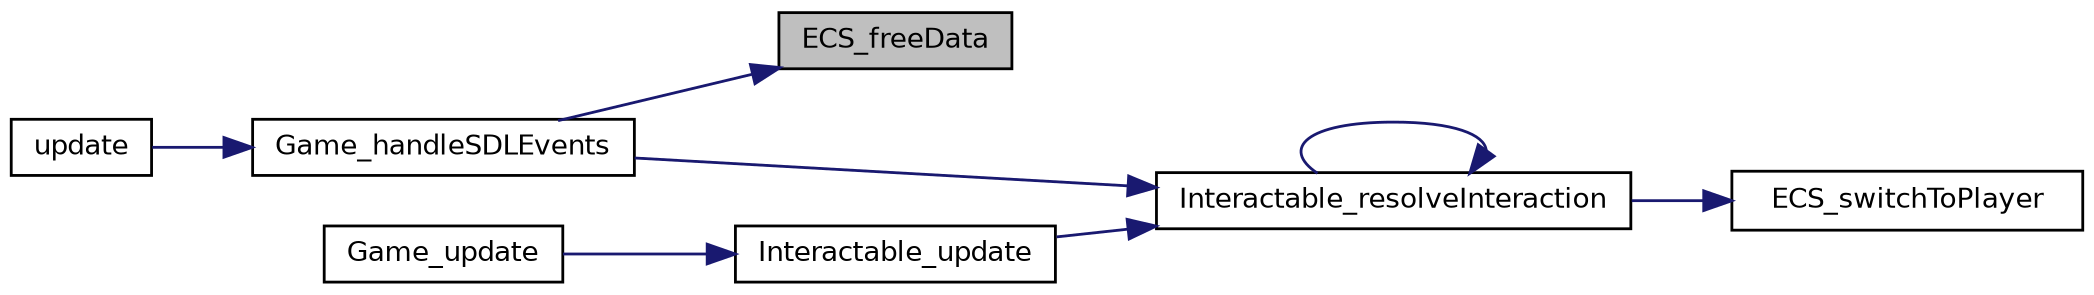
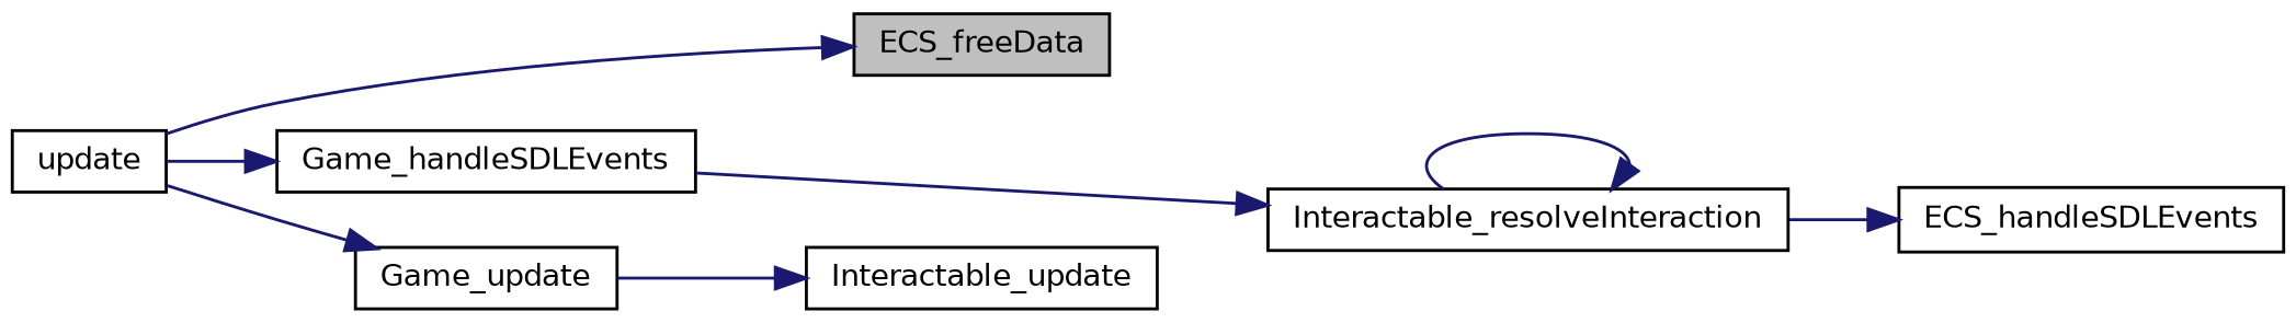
  digraph {
    rankdir=RL
    node [color=black fillcolor=white fontname=Helvetica fontsize=10 shape=record style=filled]
    edge [color=midnightblue dir=back fontname=Helvetica fontsize=10 labelfontname=Helvetica labelfontsize=10 style=solid]
    n1 [fillcolor=grey75 fontcolor=black height=0.2 label=ECS_freeData width=0.4]
    n2 [height=0.2 label=update width=0.4]
-   n3 [height=0.2 label=ECS_switchToPlayer width=0.4]
+   n3 [height=0.2 label=ECS_handleSDLEvents width=0.4]
    n4 [height=0.2 label=Interactable_resolveInteraction width=0.4]
    n5 [height=0.2 label=Game_handleSDLEvents width=0.4]
    n6 [height=0.2 label=Interactable_update width=0.4]
    n7 [height=0.2 label=Game_update width=0.4]
-   n1 -> n5
+   n1 -> n2
    n3 -> n4
    n4 -> n4
    n4 -> n5
-   n4 -> n6
    n5 -> n2
    n6 -> n7
+   n7 -> n2
  }
